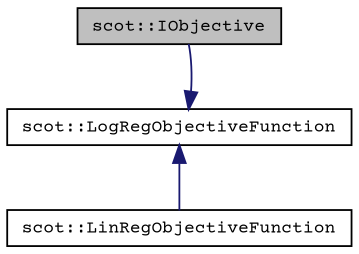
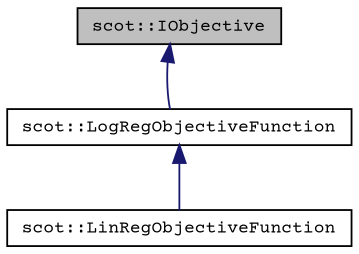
  digraph {
    fontname="Courier Prime"
    node [color=black fillcolor=white fontname="Courier Prime" fontsize=10 shape=record style=filled]
    edge [color=midnightblue dir=back fontname="Courier Prime" fontsize=10 labelfontname=Helvetica labelfontsize=10 style=solid]
    n1 [fillcolor=grey75 fontcolor=black height=0.2 label="scot::IObjective" width=0.4]
    n2 [height=0.2 label="scot::LogRegObjectiveFunction" width=0.4]
    n3 [height=0.2 label="scot::LinRegObjectiveFunction" width=0.4]
-   n2 -> n1
+   n1 -> n2
    n2 -> n3
  }
